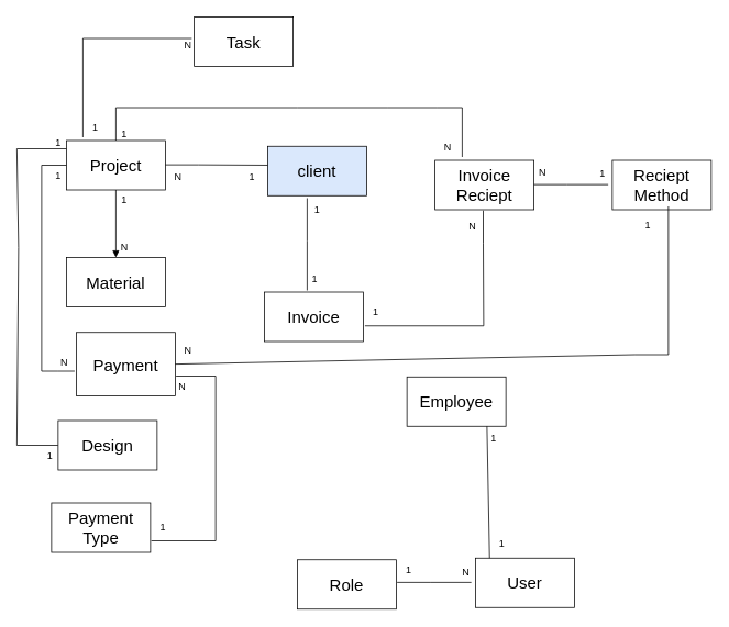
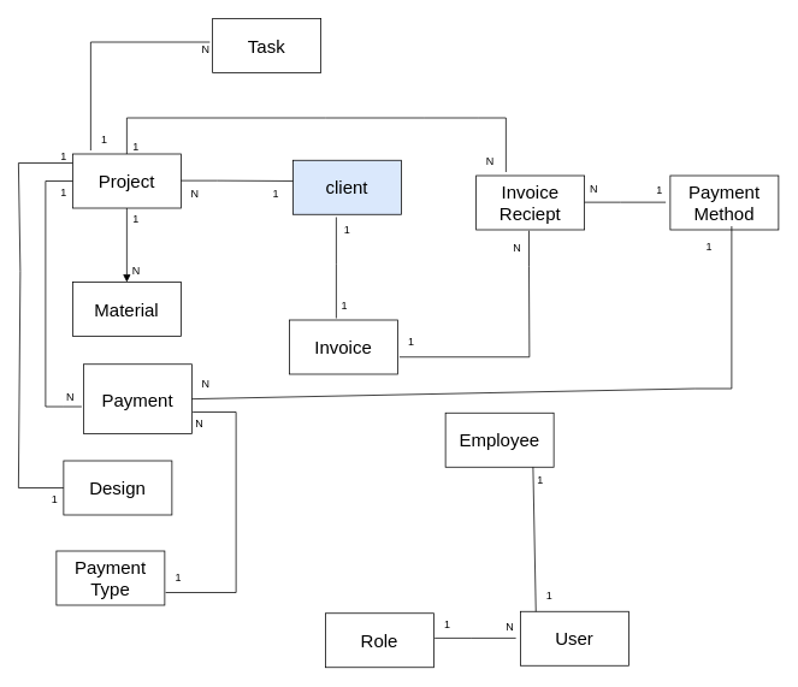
  <mxCell id="0" />
  <mxCell id="1" parent="0" />
  <mxCell id="2" value="&lt;font style=&quot;font-size: 20px;&quot;&gt;Project&lt;/font&gt;" style="rounded=0;whiteSpace=wrap;html=1;" vertex="1" parent="1"><mxGeometry x="80" y="170" width="120" height="60" as="geometry" /></mxCell>
  <mxCell id="3" value="" style="endArrow=none;html=1;rounded=0;" edge="1" parent="1"><mxGeometry width="50" height="50" relative="1" as="geometry"><mxPoint x="200" y="199.5" as="sourcePoint" /><mxPoint x="330" y="200" as="targetPoint" /><Array as="points"><mxPoint x="240" y="199.5" /></Array></mxGeometry></mxCell>
  <mxCell id="4" value="&lt;font style=&quot;font-size: 20px;&quot;&gt;client&lt;/font&gt;" style="rounded=0;whiteSpace=wrap;html=1;fillColor=#dae8fc;" vertex="1" parent="1"><mxGeometry x="324" y="177" width="120" height="60" as="geometry" /></mxCell>
  <mxCell id="5" value="&lt;font style=&quot;font-size: 20px;&quot;&gt;Material&lt;/font&gt;" style="rounded=0;whiteSpace=wrap;html=1;" vertex="1" parent="1"><mxGeometry x="80" y="312" width="120" height="60" as="geometry" /></mxCell>
  <mxCell id="6" value="" style="endArrow=block;html=1;rounded=0;exitX=0.5;exitY=1;exitDx=0;exitDy=0;entryX=0.5;entryY=0;entryDx=0;entryDy=0;" edge="1" parent="1" source="2" target="5"><mxGeometry width="50" height="50" relative="1" as="geometry"><mxPoint x="100" y="270" as="sourcePoint" /><mxPoint x="140" y="290" as="targetPoint" /><Array as="points"><mxPoint x="140" y="270" /></Array></mxGeometry></mxCell>
  <mxCell id="7" value="N" style="text;html=1;align=center;verticalAlign=middle;resizable=0;points=[];autosize=1;strokeColor=none;fillColor=none;" vertex="1" parent="1"><mxGeometry x="200" y="200" width="30" height="30" as="geometry" /></mxCell>
  <mxCell id="8" value="1" style="text;html=1;align=center;verticalAlign=middle;resizable=0;points=[];autosize=1;strokeColor=none;fillColor=none;" vertex="1" parent="1"><mxGeometry x="290" y="200" width="30" height="30" as="geometry" /></mxCell>
  <mxCell id="9" value="1" style="text;html=1;align=center;verticalAlign=middle;resizable=0;points=[];autosize=1;strokeColor=none;fillColor=none;rotation=0;" vertex="1" parent="1"><mxGeometry x="135" y="228" width="30" height="30" as="geometry" /></mxCell>
  <mxCell id="10" value="N" style="text;html=1;align=center;verticalAlign=middle;resizable=0;points=[];autosize=1;strokeColor=none;fillColor=none;" vertex="1" parent="1"><mxGeometry x="135" y="285" width="30" height="30" as="geometry" /></mxCell>
  <mxCell id="11" value="&lt;font style=&quot;font-size: 20px;&quot;&gt;Invoice&lt;/font&gt;&lt;div&gt;&lt;font style=&quot;font-size: 20px;&quot;&gt;Reciept&lt;/font&gt;&lt;/div&gt;" style="rounded=0;whiteSpace=wrap;html=1;" vertex="1" parent="1"><mxGeometry x="527" y="194" width="120" height="60" as="geometry" /></mxCell>
  <mxCell id="12" value="" style="endArrow=none;html=1;rounded=0;" edge="1" parent="1"><mxGeometry width="50" height="50" relative="1" as="geometry"><mxPoint x="647" y="223.5" as="sourcePoint" /><mxPoint x="737" y="223.5" as="targetPoint" /><Array as="points"><mxPoint x="687" y="223.5" /></Array></mxGeometry></mxCell>
- <mxCell id="13" value="&lt;font style=&quot;font-size: 20px;&quot;&gt;Reciept&lt;/font&gt;&lt;div&gt;&lt;font style=&quot;font-size: 20px;&quot;&gt;Method&lt;/font&gt;&lt;/div&gt;" style="rounded=0;whiteSpace=wrap;html=1;" vertex="1" parent="1"><mxGeometry x="742" y="194" width="120" height="60" as="geometry" /></mxCell>
+ <mxCell id="13" value="&lt;font style=&quot;font-size: 20px;&quot;&gt;Payment&lt;/font&gt;&lt;div&gt;&lt;font style=&quot;font-size: 20px;&quot;&gt;Method&lt;/font&gt;&lt;/div&gt;" style="rounded=0;whiteSpace=wrap;html=1;" vertex="1" parent="1"><mxGeometry x="742" y="194" width="120" height="60" as="geometry" /></mxCell>
  <mxCell id="14" value="N" style="text;html=1;align=center;verticalAlign=middle;resizable=0;points=[];autosize=1;strokeColor=none;fillColor=none;" vertex="1" parent="1"><mxGeometry x="642" y="194" width="30" height="30" as="geometry" /></mxCell>
  <mxCell id="15" value="1" style="text;html=1;align=center;verticalAlign=middle;resizable=0;points=[];autosize=1;strokeColor=none;fillColor=none;" vertex="1" parent="1"><mxGeometry x="715" y="196" width="30" height="30" as="geometry" /></mxCell>
  <mxCell id="16" value="" style="endArrow=none;html=1;rounded=0;exitX=0.5;exitY=0;exitDx=0;exitDy=0;" edge="1" parent="1" source="2"><mxGeometry width="50" height="50" relative="1" as="geometry"><mxPoint x="135" y="160" as="sourcePoint" /><mxPoint x="560" y="190" as="targetPoint" /><Array as="points"><mxPoint x="140" y="130" /><mxPoint x="360" y="130" /><mxPoint x="470" y="130" /><mxPoint x="530" y="130" /><mxPoint x="560" y="130" /></Array></mxGeometry></mxCell>
  <mxCell id="17" value="&lt;font style=&quot;font-size: 20px;&quot;&gt;Employee&lt;/font&gt;" style="rounded=0;whiteSpace=wrap;html=1;" vertex="1" parent="1"><mxGeometry x="493" y="457" width="120" height="60" as="geometry" /></mxCell>
  <mxCell id="18" value="&lt;font style=&quot;font-size: 20px;&quot;&gt;Task&lt;/font&gt;" style="rounded=0;whiteSpace=wrap;html=1;" vertex="1" parent="1"><mxGeometry x="235" y="20" width="120" height="60" as="geometry" /></mxCell>
  <mxCell id="19" value="1" style="text;html=1;align=center;verticalAlign=middle;resizable=0;points=[];autosize=1;strokeColor=none;fillColor=none;" vertex="1" parent="1"><mxGeometry x="135" y="148" width="30" height="30" as="geometry" /></mxCell>
  <mxCell id="20" value="N" style="text;html=1;align=center;verticalAlign=middle;resizable=0;points=[];autosize=1;strokeColor=none;fillColor=none;" vertex="1" parent="1"><mxGeometry x="527" y="164" width="30" height="30" as="geometry" /></mxCell>
  <mxCell id="21" value="&lt;font style=&quot;font-size: 20px;&quot;&gt;Invoice&lt;/font&gt;" style="rounded=0;whiteSpace=wrap;html=1;" vertex="1" parent="1"><mxGeometry x="320" y="354" width="120" height="60" as="geometry" /></mxCell>
  <mxCell id="22" value="&lt;font style=&quot;font-size: 20px;&quot;&gt;Payment&lt;/font&gt;" style="rounded=0;whiteSpace=wrap;html=1;" vertex="1" parent="1"><mxGeometry x="92" y="403" width="120" height="77" as="geometry" /></mxCell>
  <mxCell id="23" value="" style="endArrow=none;html=1;rounded=0;" edge="1" parent="1"><mxGeometry width="50" height="50" relative="1" as="geometry"><mxPoint x="90" y="450" as="sourcePoint" /><mxPoint x="80" y="200" as="targetPoint" /><Array as="points"><mxPoint x="70" y="450" /><mxPoint x="50" y="450" /><mxPoint x="50" y="330" /><mxPoint x="50" y="200" /></Array></mxGeometry></mxCell>
  <mxCell id="24" value="1" style="text;html=1;align=center;verticalAlign=middle;resizable=0;points=[];autosize=1;strokeColor=none;fillColor=none;" vertex="1" parent="1"><mxGeometry x="55" y="198" width="30" height="30" as="geometry" /></mxCell>
  <mxCell id="25" value="N" style="text;html=1;align=center;verticalAlign=middle;resizable=0;points=[];autosize=1;strokeColor=none;fillColor=none;" vertex="1" parent="1"><mxGeometry x="62" y="425" width="30" height="30" as="geometry" /></mxCell>
  <mxCell id="26" value="&lt;font style=&quot;font-size: 20px;&quot;&gt;Role&lt;/font&gt;" style="rounded=0;whiteSpace=wrap;html=1;" vertex="1" parent="1"><mxGeometry x="360" y="679" width="120" height="60" as="geometry" /></mxCell>
  <mxCell id="27" value="" style="endArrow=none;html=1;rounded=0;" edge="1" parent="1"><mxGeometry width="50" height="50" relative="1" as="geometry"><mxPoint x="481" y="706.5" as="sourcePoint" /><mxPoint x="571" y="706.5" as="targetPoint" /><Array as="points"><mxPoint x="521" y="706.5" /></Array></mxGeometry></mxCell>
  <mxCell id="28" value="&lt;font style=&quot;font-size: 20px;&quot;&gt;User&lt;/font&gt;" style="rounded=0;whiteSpace=wrap;html=1;" vertex="1" parent="1"><mxGeometry x="576" y="677" width="120" height="60" as="geometry" /></mxCell>
  <mxCell id="29" value="1" style="text;html=1;align=center;verticalAlign=middle;resizable=0;points=[];autosize=1;strokeColor=none;fillColor=none;" vertex="1" parent="1"><mxGeometry x="480" y="677" width="30" height="30" as="geometry" /></mxCell>
  <mxCell id="30" value="N" style="text;html=1;align=center;verticalAlign=middle;resizable=0;points=[];autosize=1;strokeColor=none;fillColor=none;" vertex="1" parent="1"><mxGeometry x="549" y="679" width="30" height="30" as="geometry" /></mxCell>
  <mxCell id="31" value="" style="endArrow=none;html=1;rounded=0;entryX=0;entryY=0.167;entryDx=0;entryDy=0;entryPerimeter=0;" edge="1" parent="1" target="2"><mxGeometry width="50" height="50" relative="1" as="geometry"><mxPoint x="70" y="540" as="sourcePoint" /><mxPoint x="80" y="175" as="targetPoint" /><Array as="points"><mxPoint x="70" y="540" /><mxPoint x="20" y="540" /><mxPoint x="22" y="300" /><mxPoint x="20" y="180" /></Array></mxGeometry></mxCell>
  <mxCell id="32" value="&lt;font style=&quot;font-size: 20px;&quot;&gt;Design&lt;/font&gt;" style="rounded=0;whiteSpace=wrap;html=1;" vertex="1" parent="1"><mxGeometry x="70" y="510" width="120" height="60" as="geometry" /></mxCell>
  <mxCell id="33" value="&lt;span style=&quot;font-size: 20px;&quot;&gt;Payment&lt;/span&gt;&lt;div&gt;&lt;span style=&quot;font-size: 20px;&quot;&gt;Type&lt;/span&gt;&lt;/div&gt;" style="rounded=0;whiteSpace=wrap;html=1;" vertex="1" parent="1"><mxGeometry x="62" y="610" width="120" height="60" as="geometry" /></mxCell>
  <mxCell id="34" value="1" style="text;html=1;align=center;verticalAlign=middle;resizable=0;points=[];autosize=1;strokeColor=none;fillColor=none;" vertex="1" parent="1"><mxGeometry x="45" y="538" width="30" height="30" as="geometry" /></mxCell>
  <mxCell id="35" value="1" style="text;html=1;align=center;verticalAlign=middle;resizable=0;points=[];autosize=1;strokeColor=none;fillColor=none;" vertex="1" parent="1"><mxGeometry x="55" y="158" width="30" height="30" as="geometry" /></mxCell>
  <mxCell id="36" value="" style="endArrow=none;html=1;rounded=0;entryX=1;entryY=0.5;entryDx=0;entryDy=0;" edge="1" parent="1"><mxGeometry width="50" height="50" relative="1" as="geometry"><mxPoint x="213" y="456" as="sourcePoint" /><mxPoint x="183" y="656" as="targetPoint" /><Array as="points"><mxPoint x="261" y="456" /><mxPoint x="261" y="566" /><mxPoint x="261" y="656" /></Array></mxGeometry></mxCell>
  <mxCell id="37" value="N" style="text;html=1;align=center;verticalAlign=middle;resizable=0;points=[];autosize=1;strokeColor=none;fillColor=none;" vertex="1" parent="1"><mxGeometry x="205" y="454" width="30" height="30" as="geometry" /></mxCell>
  <mxCell id="38" value="1" style="text;html=1;align=center;verticalAlign=middle;resizable=0;points=[];autosize=1;strokeColor=none;fillColor=none;" vertex="1" parent="1"><mxGeometry x="182" y="625" width="30" height="30" as="geometry" /></mxCell>
  <mxCell id="39" value="" style="endArrow=none;html=1;rounded=0;exitX=0.75;exitY=1;exitDx=0;exitDy=0;entryX=0.006;entryY=1.067;entryDx=0;entryDy=0;entryPerimeter=0;" edge="1" parent="1" target="41"><mxGeometry width="50" height="50" relative="1" as="geometry"><mxPoint x="590" y="517" as="sourcePoint" /><mxPoint x="597" y="675" as="targetPoint" /><Array as="points" /></mxGeometry></mxCell>
  <mxCell id="40" value="1" style="text;html=1;align=center;verticalAlign=middle;resizable=0;points=[];autosize=1;strokeColor=none;fillColor=none;" vertex="1" parent="1"><mxGeometry x="583" y="517" width="30" height="30" as="geometry" /></mxCell>
  <mxCell id="41" value="1" style="text;html=1;align=center;verticalAlign=middle;resizable=0;points=[];autosize=1;strokeColor=none;fillColor=none;" vertex="1" parent="1"><mxGeometry x="593" y="645" width="30" height="30" as="geometry" /></mxCell>
  <mxCell id="42" value="" style="endArrow=none;html=1;rounded=0;" edge="1" parent="1"><mxGeometry width="50" height="50" relative="1" as="geometry"><mxPoint x="372" y="240" as="sourcePoint" /><mxPoint x="372" y="352" as="targetPoint" /><Array as="points"><mxPoint x="372" y="292" /></Array></mxGeometry></mxCell>
  <mxCell id="43" value="" style="endArrow=none;html=1;rounded=0;exitX=0.5;exitY=1;exitDx=0;exitDy=0;" edge="1" parent="1"><mxGeometry width="50" height="50" relative="1" as="geometry"><mxPoint x="585.5" y="255" as="sourcePoint" /><mxPoint x="442" y="395" as="targetPoint" /><Array as="points"><mxPoint x="585.5" y="295" /><mxPoint x="586" y="395" /></Array></mxGeometry></mxCell>
  <mxCell id="44" value="" style="endArrow=none;html=1;rounded=0;entryX=1;entryY=0.5;entryDx=0;entryDy=0;" edge="1" parent="1" target="22"><mxGeometry width="50" height="50" relative="1" as="geometry"><mxPoint x="810" y="250" as="sourcePoint" /><mxPoint x="625" y="372" as="targetPoint" /><Array as="points"><mxPoint x="810" y="430" /><mxPoint x="769" y="430" /></Array></mxGeometry></mxCell>
  <mxCell id="45" value="1" style="text;html=1;align=center;verticalAlign=middle;resizable=0;points=[];autosize=1;strokeColor=none;fillColor=none;" vertex="1" parent="1"><mxGeometry x="770" y="258" width="30" height="30" as="geometry" /></mxCell>
  <mxCell id="46" value="N" style="text;html=1;align=center;verticalAlign=middle;resizable=0;points=[];autosize=1;strokeColor=none;fillColor=none;" vertex="1" parent="1"><mxGeometry x="212" y="410" width="30" height="30" as="geometry" /></mxCell>
  <mxCell id="47" value="1" style="text;html=1;align=center;verticalAlign=middle;resizable=0;points=[];autosize=1;strokeColor=none;fillColor=none;" vertex="1" parent="1"><mxGeometry x="369" y="240" width="30" height="30" as="geometry" /></mxCell>
  <mxCell id="48" value="1" style="text;html=1;align=center;verticalAlign=middle;resizable=0;points=[];autosize=1;strokeColor=none;fillColor=none;" vertex="1" parent="1"><mxGeometry x="366" y="324" width="30" height="30" as="geometry" /></mxCell>
  <mxCell id="49" value="1" style="text;html=1;align=center;verticalAlign=middle;resizable=0;points=[];autosize=1;strokeColor=none;fillColor=none;" vertex="1" parent="1"><mxGeometry x="440" y="364" width="30" height="30" as="geometry" /></mxCell>
  <mxCell id="50" value="N" style="text;html=1;align=center;verticalAlign=middle;resizable=0;points=[];autosize=1;strokeColor=none;fillColor=none;" vertex="1" parent="1"><mxGeometry x="557" y="259" width="30" height="30" as="geometry" /></mxCell>
  <mxCell id="51" value="" style="endArrow=none;html=1;rounded=0;" edge="1" parent="1"><mxGeometry width="50" height="50" relative="1" as="geometry"><mxPoint x="100" y="166" as="sourcePoint" /><mxPoint x="232" y="46" as="targetPoint" /><Array as="points"><mxPoint x="100" y="46" /></Array></mxGeometry></mxCell>
  <mxCell id="52" value="1" style="text;html=1;align=center;verticalAlign=middle;resizable=0;points=[];autosize=1;strokeColor=none;fillColor=none;" vertex="1" parent="1"><mxGeometry x="100" y="140" width="30" height="30" as="geometry" /></mxCell>
  <mxCell id="53" value="N" style="text;html=1;align=center;verticalAlign=middle;resizable=0;points=[];autosize=1;strokeColor=none;fillColor=none;" vertex="1" parent="1"><mxGeometry x="212" y="40" width="30" height="30" as="geometry" /></mxCell>
